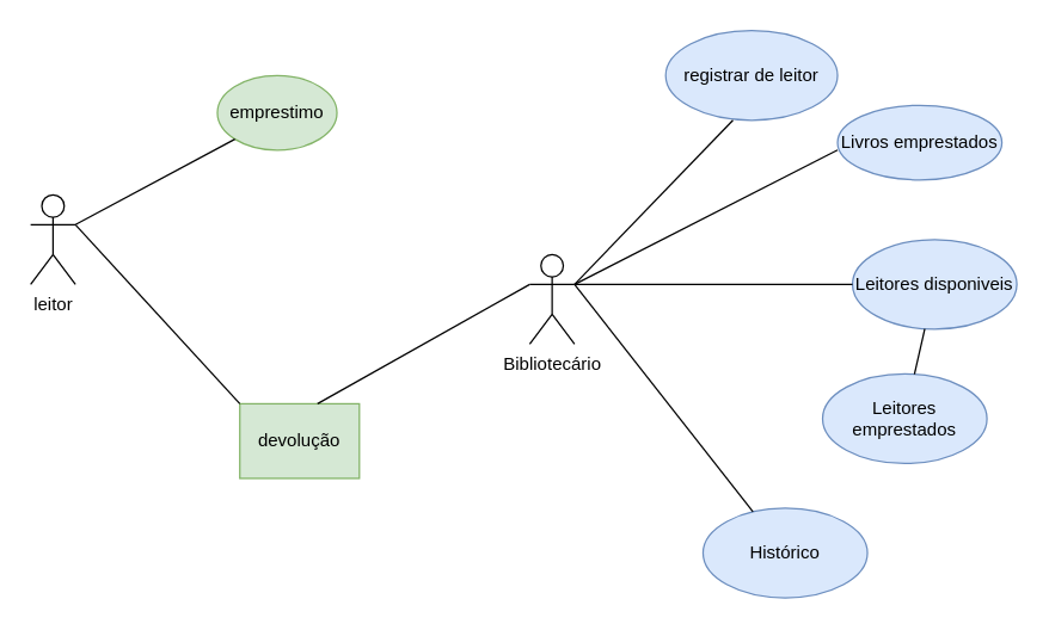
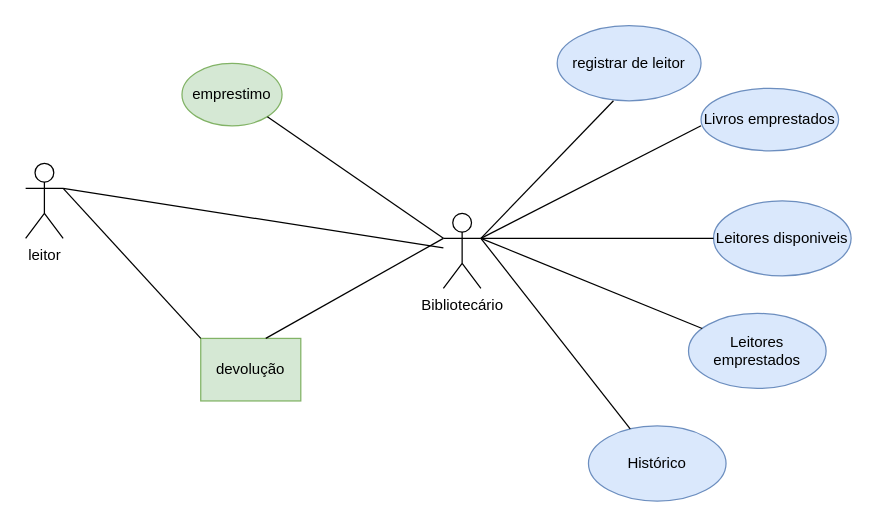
  <mxCell id="0" />
  <mxCell id="1" parent="0" />
  <mxCell id="2" value="leitor" style="shape=umlActor;verticalLabelPosition=bottom;verticalAlign=top;html=1;" vertex="1" parent="1"><mxGeometry x="20" y="130" width="30" height="60" as="geometry" /></mxCell>
  <mxCell id="3" value="Bibliotecário&lt;br&gt;" style="shape=umlActor;verticalLabelPosition=bottom;verticalAlign=top;html=1;" vertex="1" parent="1"><mxGeometry x="354" y="170" width="30" height="60" as="geometry" /></mxCell>
  <mxCell id="4" value="emprestimo" style="ellipse;whiteSpace=wrap;html=1;fillColor=#d5e8d4;strokeColor=#82b366;" vertex="1" parent="1"><mxGeometry x="145" y="50" width="80" height="50" as="geometry" /></mxCell>
  <mxCell id="5" value="Leitores emprestados" style="ellipse;whiteSpace=wrap;html=1;fillColor=#dae8fc;strokeColor=#6c8ebf;" vertex="1" parent="1"><mxGeometry x="550" y="250" width="110" height="60" as="geometry" /></mxCell>
  <mxCell id="6" value="Leitores disponiveis" style="ellipse;whiteSpace=wrap;html=1;fillColor=#dae8fc;strokeColor=#6c8ebf;" vertex="1" parent="1"><mxGeometry x="570" y="160" width="110" height="60" as="geometry" /></mxCell>
  <mxCell id="7" value="Livros emprestados" style="ellipse;whiteSpace=wrap;html=1;fillColor=#dae8fc;strokeColor=#6c8ebf;" vertex="1" parent="1"><mxGeometry x="560" y="70" width="110" height="50" as="geometry" /></mxCell>
  <mxCell id="8" value="devolução" style="whiteSpace=wrap;html=1;fillColor=#d5e8d4;strokeColor=#82b366;rounded=0;" vertex="1" parent="1"><mxGeometry x="160" y="270" width="80" height="50" as="geometry" /></mxCell>
  <mxCell id="9" value="Histórico" style="ellipse;whiteSpace=wrap;html=1;fillColor=#dae8fc;strokeColor=#6c8ebf;" vertex="1" parent="1"><mxGeometry x="470" y="340" width="110" height="60" as="geometry" /></mxCell>
  <mxCell id="10" value="registrar de leitor" style="ellipse;whiteSpace=wrap;html=1;fillColor=#dae8fc;strokeColor=#6c8ebf;" vertex="1" parent="1"><mxGeometry x="445" y="20" width="115" height="60" as="geometry" /></mxCell>
- <mxCell id="11" value="" style="endArrow=none;html=1;rounded=0;" edge="1" parent="1" source="5" target="6"><mxGeometry width="50" height="50" relative="1" as="geometry"><mxPoint x="330" y="220" as="sourcePoint" /><mxPoint x="380" y="170" as="targetPoint" /></mxGeometry></mxCell>
+ <mxCell id="11" value="" style="endArrow=none;html=1;rounded=0;entryX=1;entryY=0.333;entryDx=0;entryDy=0;entryPerimeter=0;" edge="1" parent="1" source="5" target="3"><mxGeometry width="50" height="50" relative="1" as="geometry"><mxPoint x="330" y="220" as="sourcePoint" /><mxPoint x="380" y="170" as="targetPoint" /></mxGeometry></mxCell>
  <mxCell id="12" value="" style="endArrow=none;html=1;rounded=0;exitX=1;exitY=0.333;exitDx=0;exitDy=0;exitPerimeter=0;" edge="1" parent="1" source="3"><mxGeometry width="50" height="50" relative="1" as="geometry"><mxPoint x="440" y="130" as="sourcePoint" /><mxPoint x="490" y="80" as="targetPoint" /></mxGeometry></mxCell>
  <mxCell id="13" value="" style="endArrow=none;html=1;rounded=0;exitX=1;exitY=0.333;exitDx=0;exitDy=0;exitPerimeter=0;" edge="1" parent="1" source="3"><mxGeometry width="50" height="50" relative="1" as="geometry"><mxPoint x="510" y="150" as="sourcePoint" /><mxPoint x="560" y="100" as="targetPoint" /></mxGeometry></mxCell>
  <mxCell id="14" value="" style="endArrow=none;html=1;rounded=0;entryX=0;entryY=0.5;entryDx=0;entryDy=0;exitX=1;exitY=0.333;exitDx=0;exitDy=0;exitPerimeter=0;" edge="1" parent="1" source="3" target="6"><mxGeometry width="50" height="50" relative="1" as="geometry"><mxPoint x="477.5" y="210" as="sourcePoint" /><mxPoint x="527.5" y="160" as="targetPoint" /></mxGeometry></mxCell>
  <mxCell id="15" value="" style="endArrow=none;html=1;rounded=0;exitX=1;exitY=0.333;exitDx=0;exitDy=0;exitPerimeter=0;" edge="1" parent="1" source="3" target="9"><mxGeometry width="50" height="50" relative="1" as="geometry"><mxPoint x="410" y="330" as="sourcePoint" /><mxPoint x="460" y="280" as="targetPoint" /></mxGeometry></mxCell>
+ <mxCell id="16" value="" style="endArrow=none;html=1;rounded=0;entryX=0;entryY=0.333;entryDx=0;entryDy=0;entryPerimeter=0;exitX=1;exitY=1;exitDx=0;exitDy=0;" edge="1" parent="1" source="4" target="3"><mxGeometry width="50" height="50" relative="1" as="geometry"><mxPoint x="240" y="160" as="sourcePoint" /><mxPoint x="290" y="110" as="targetPoint" /></mxGeometry></mxCell>
  <mxCell id="17" value="" style="endArrow=none;html=1;rounded=0;exitX=0.65;exitY=0;exitDx=0;exitDy=0;exitPerimeter=0;entryX=0;entryY=0.333;entryDx=0;entryDy=0;entryPerimeter=0;" edge="1" parent="1" source="8" target="3"><mxGeometry width="50" height="50" relative="1" as="geometry"><mxPoint x="220" y="270" as="sourcePoint" /><mxPoint x="270" y="220" as="targetPoint" /></mxGeometry></mxCell>
  <mxCell id="18" value="" style="endArrow=none;html=1;rounded=0;entryX=1;entryY=0.333;entryDx=0;entryDy=0;entryPerimeter=0;exitX=0;exitY=0;exitDx=0;exitDy=0;" edge="1" parent="1" source="8" target="2"><mxGeometry width="50" height="50" relative="1" as="geometry"><mxPoint x="175" y="225" as="sourcePoint" /><mxPoint x="225" y="175" as="targetPoint" /></mxGeometry></mxCell>
- <mxCell id="19" value="" style="endArrow=none;html=1;rounded=0;entryX=0;entryY=1;entryDx=0;entryDy=0;exitX=1;exitY=0.333;exitDx=0;exitDy=0;exitPerimeter=0;" edge="1" parent="1" source="2" target="4"><mxGeometry width="50" height="50" relative="1" as="geometry"><mxPoint x="130" y="140" as="sourcePoint" /><mxPoint x="180" y="90" as="targetPoint" /></mxGeometry></mxCell>
+ <mxCell id="19" value="" style="endArrow=none;html=1;rounded=0;exitX=1;exitY=0.333;exitDx=0;exitDy=0;exitPerimeter=0;" edge="1" parent="1" source="2" target="3"><mxGeometry width="50" height="50" relative="1" as="geometry"><mxPoint x="130" y="140" as="sourcePoint" /><mxPoint x="180" y="90" as="targetPoint" /></mxGeometry></mxCell>
